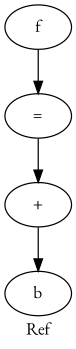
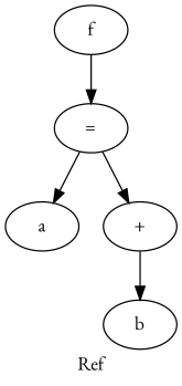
  digraph {
    label=Ref
    fontname="EB Garamond"
    node [fontname="EB Garamond"]
    edge [fontname="EB Garamond"]
    n1 [label=f]
    n2 [label="="]
+   n3 [label=a]
    n4 [label="+"]
    n5 [label=b]
    n1 -> n2
+   n2 -> n3
    n2 -> n4
    n4 -> n5
  }
